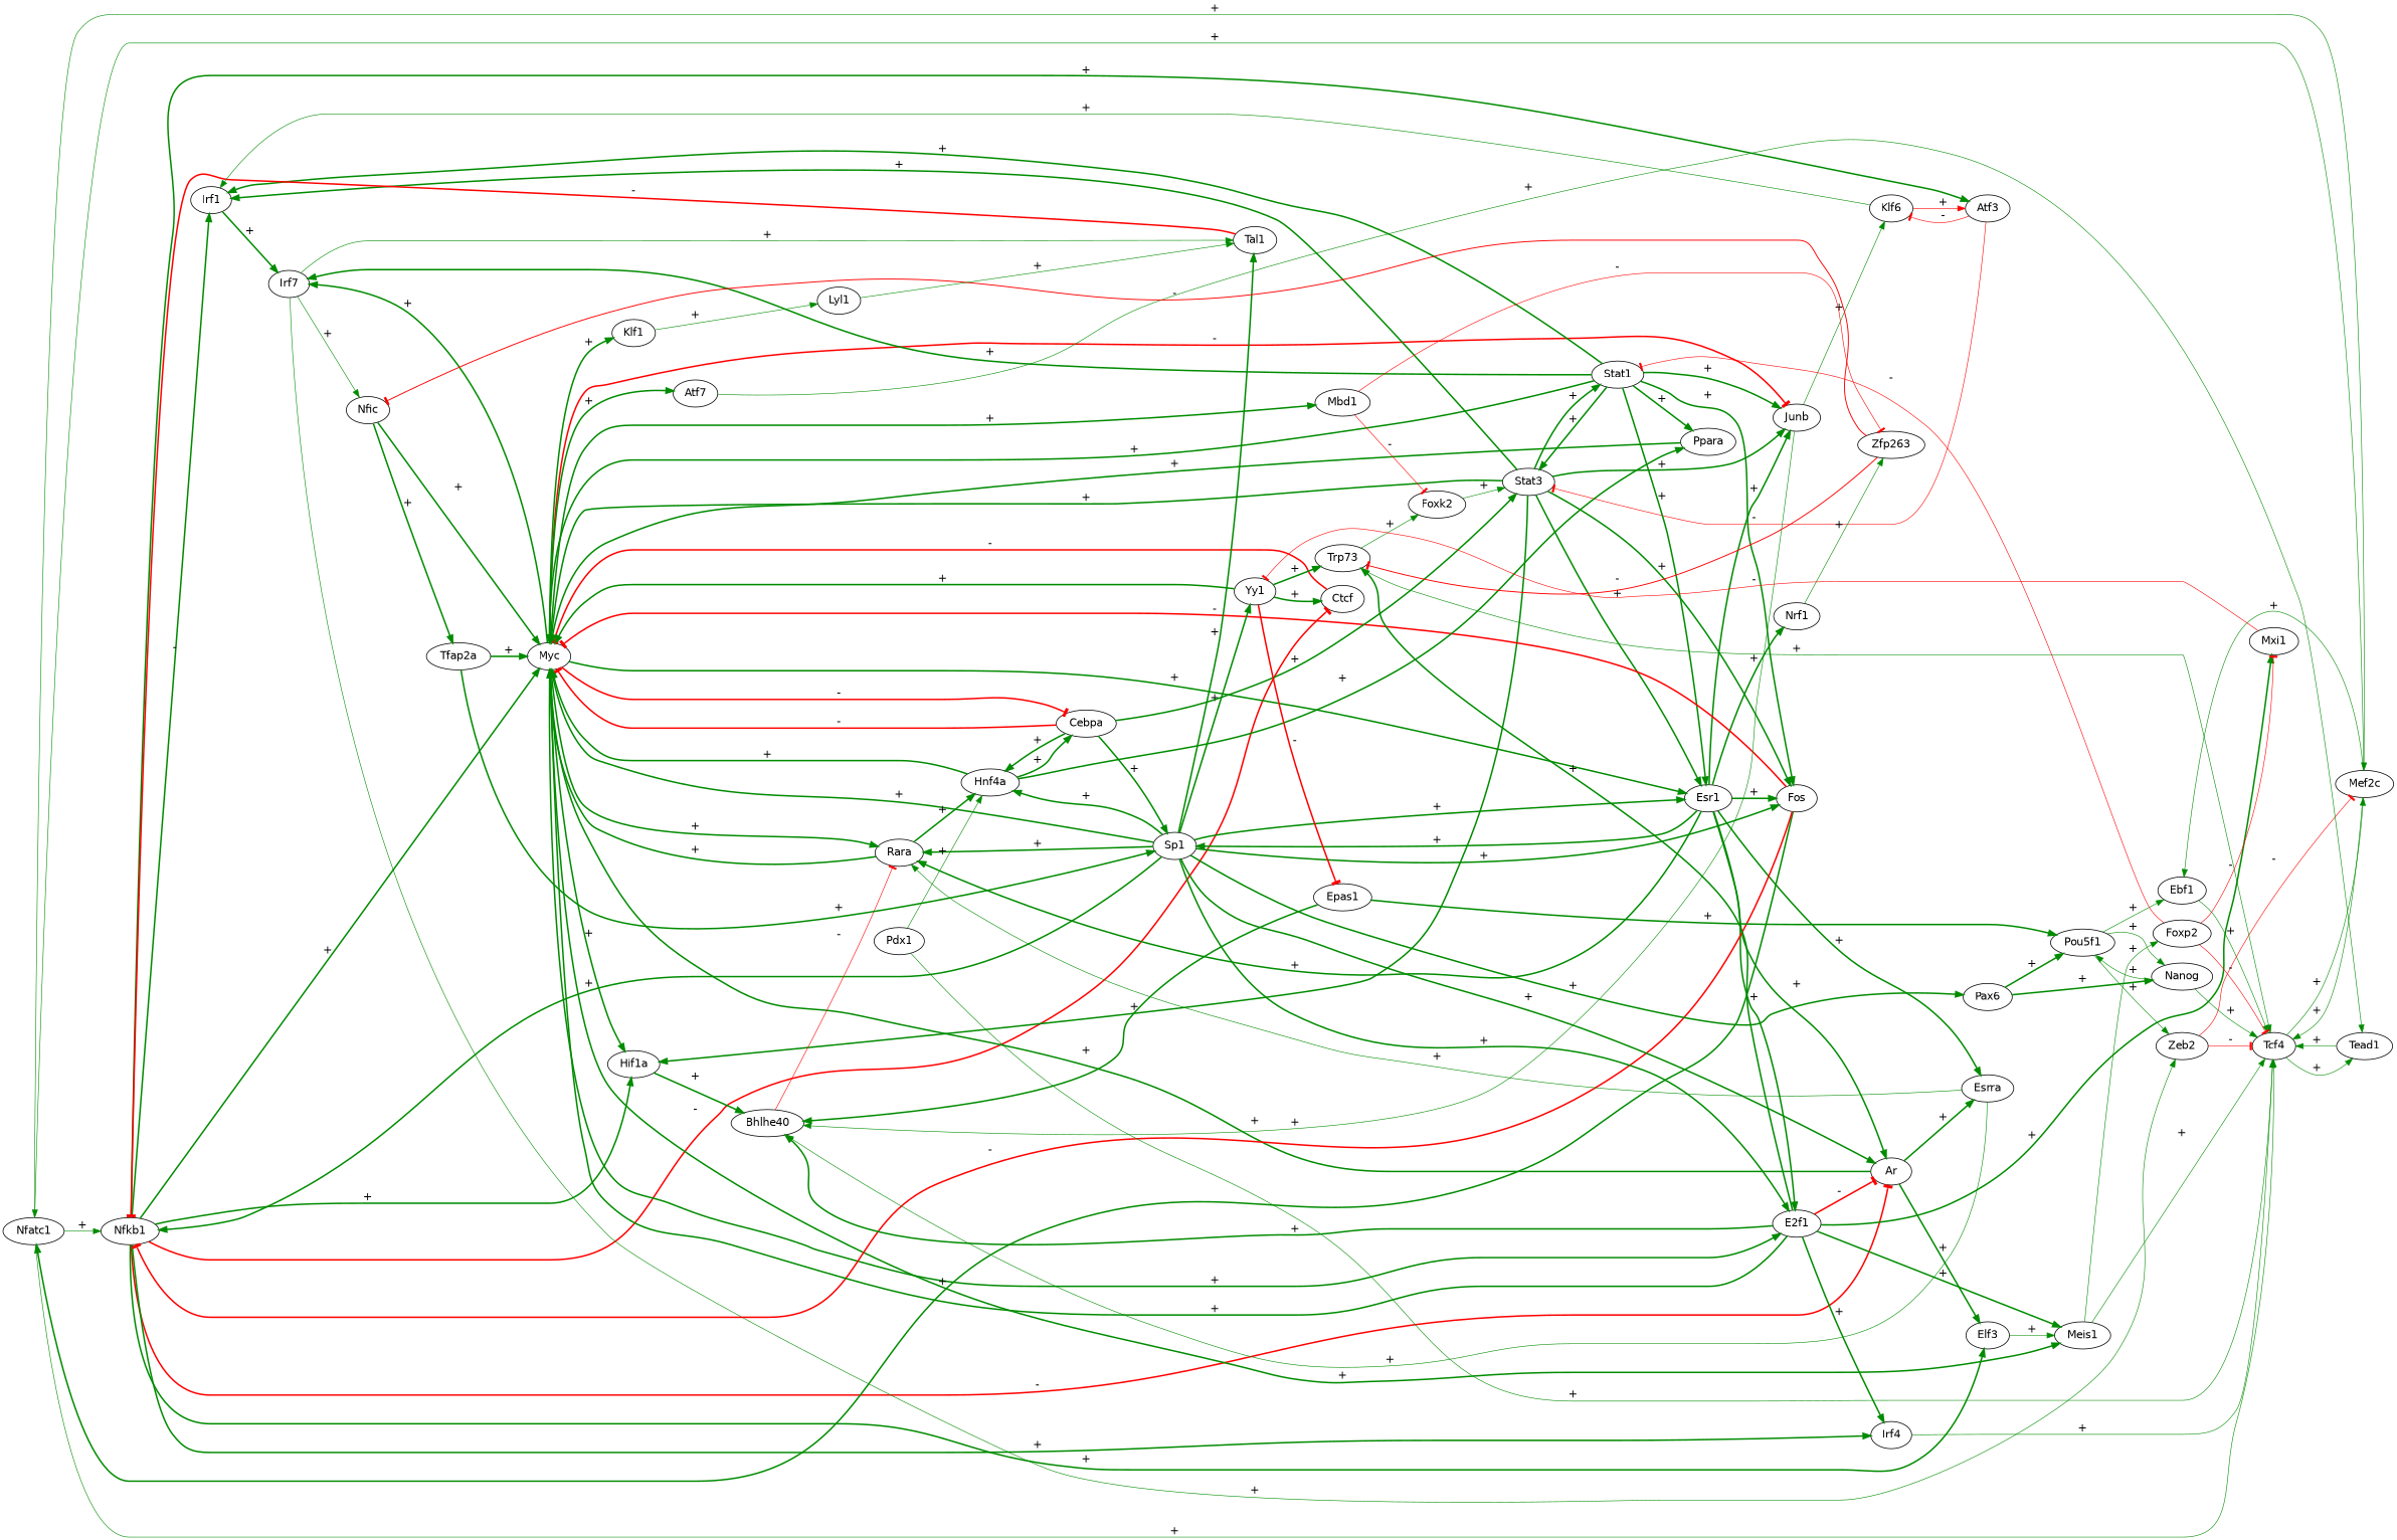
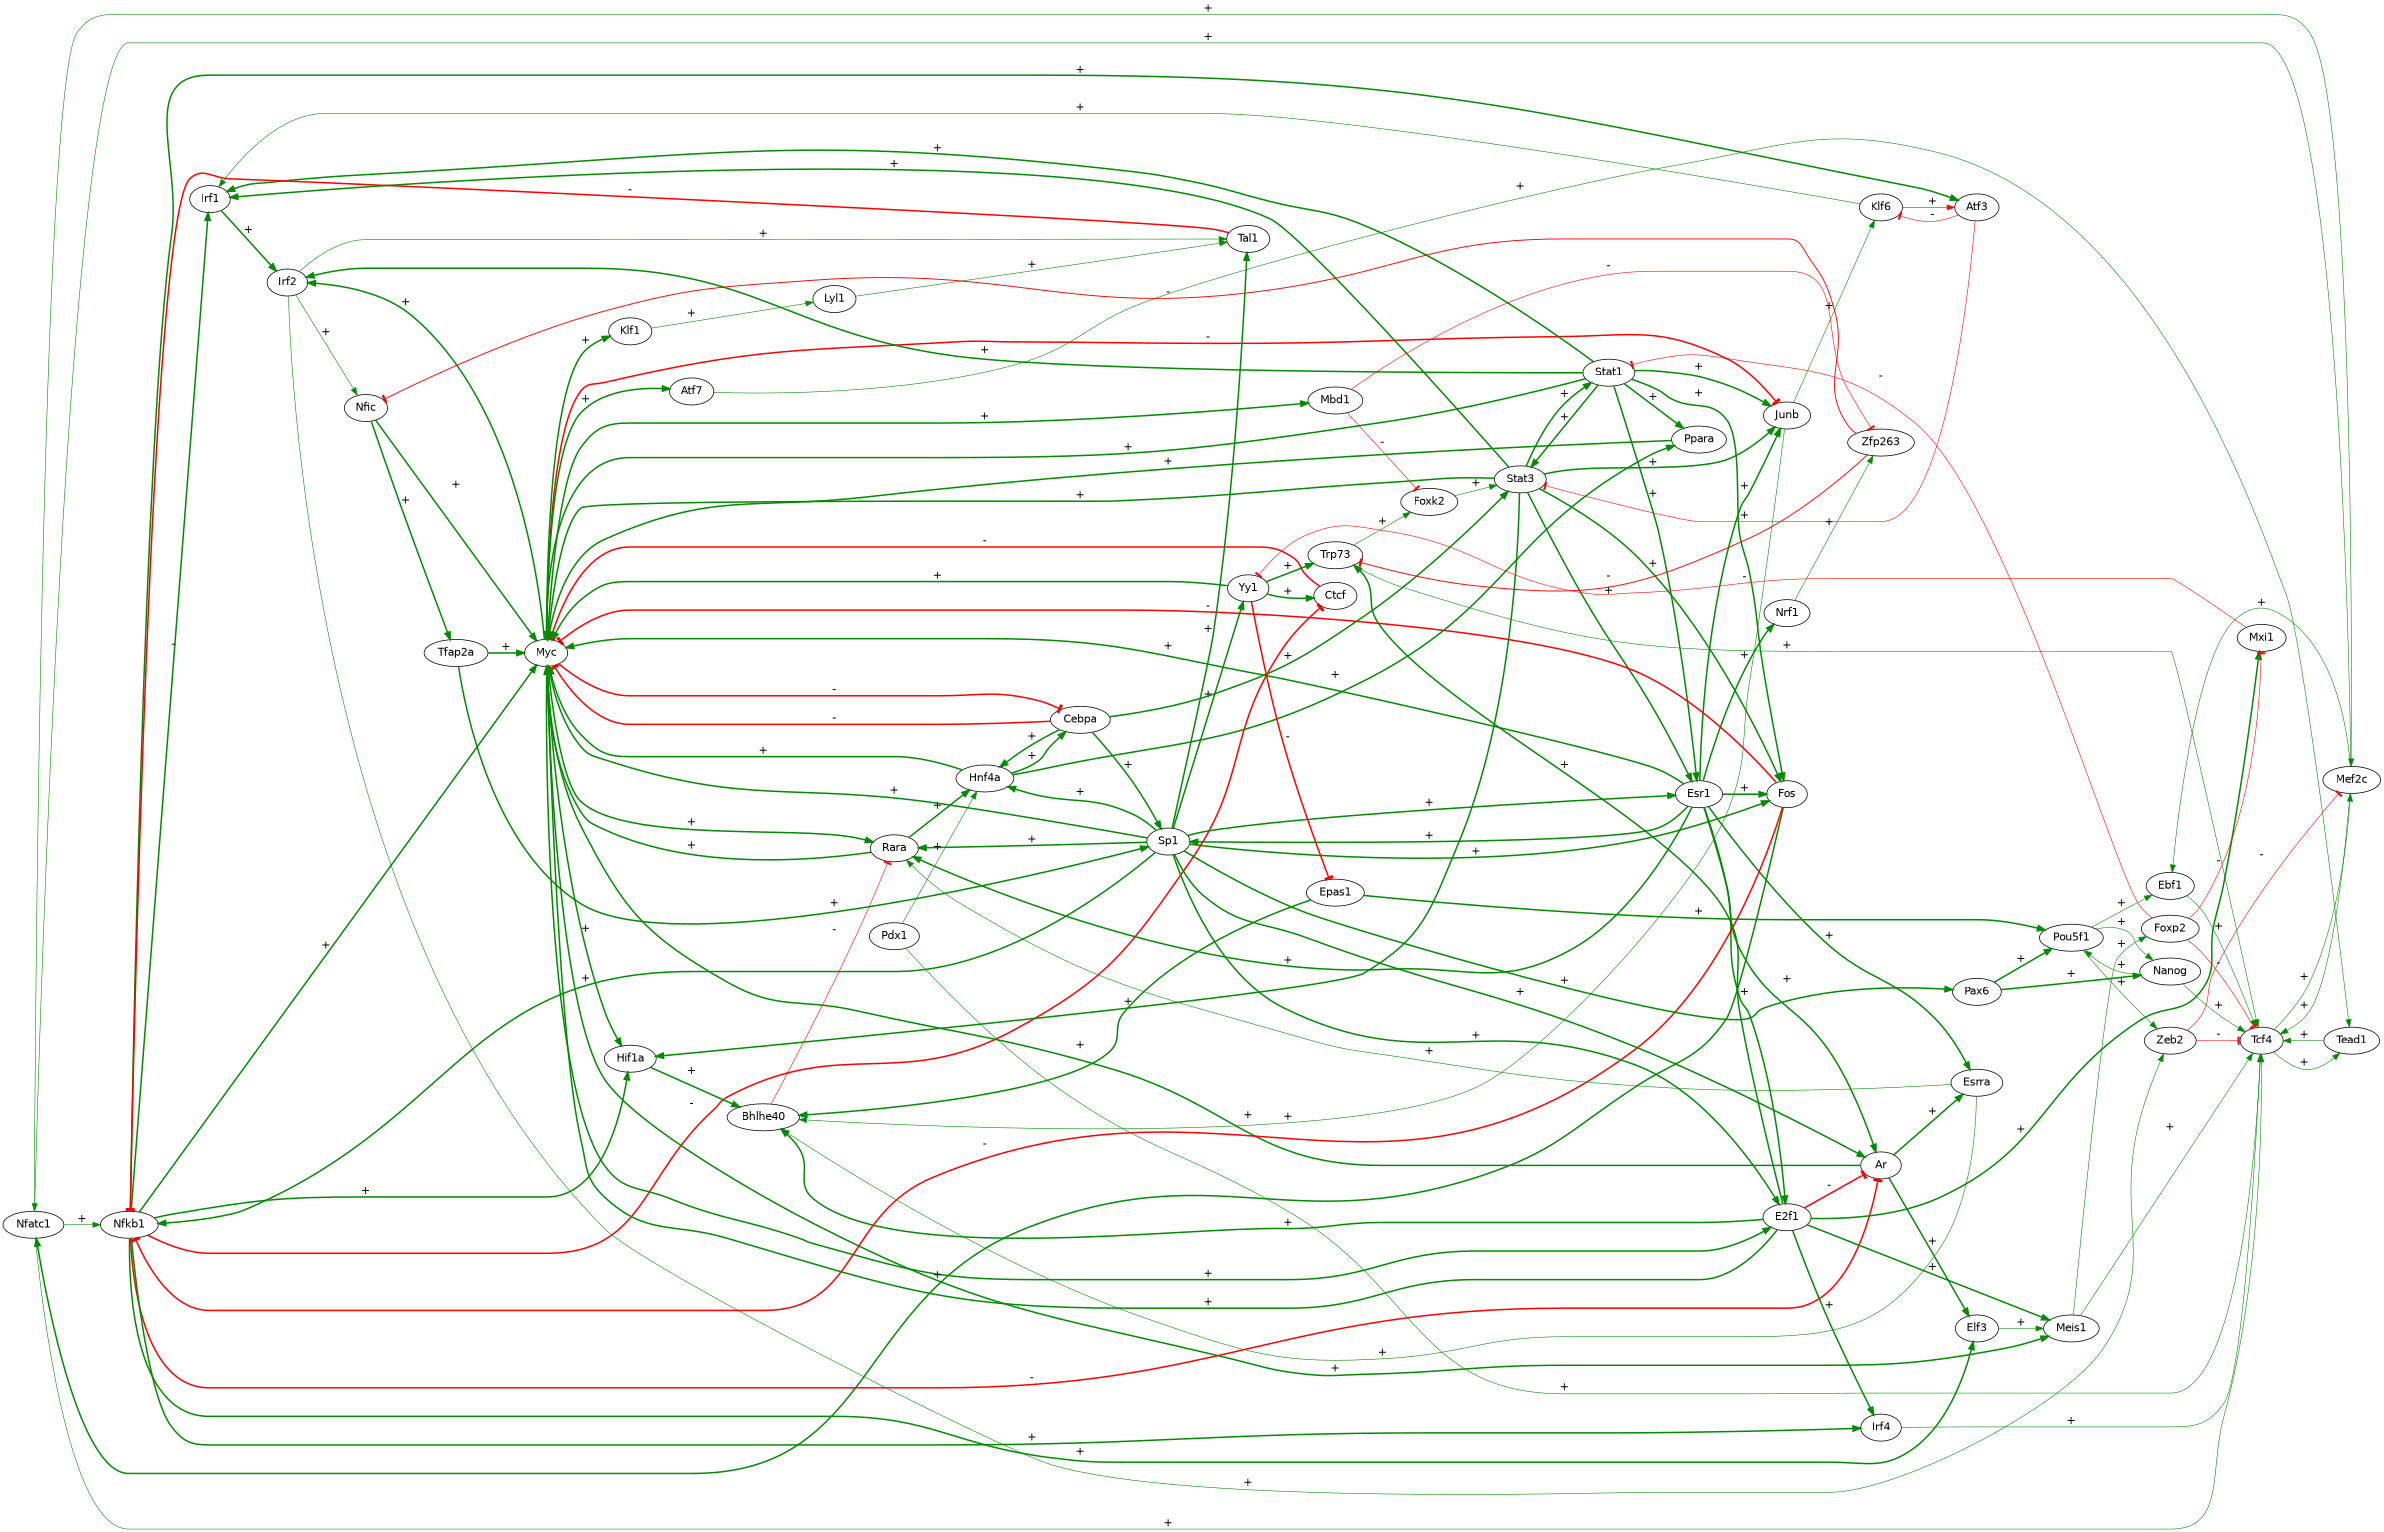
  digraph {
    fontname="DejaVu Sans"
    rankdir=LR
    node [fontname="DejaVu Sans"]
    edge [color=green4 confidence=A fontname="DejaVu Sans" penwidth=2.0 sign=1]
    Nfatc1
    Nfkb1
    Mef2c
    Tcf4
    Irf1
    Myc
    Ar
    Hif1a
    Ctcf
    Irf4
    Atf3
    Elf3
    Ebf1
    Tead1
    Stat1
    Esr1
    Stat3
-   Irf2 [label=Irf7]
+   Irf2
    Fos
    Junb
    Ppara
    Sp1
    Nrf1
    E2f1
    Esrra
    Rara
    Nfic
    Tal1
    Zeb2
    Bhlhe40
    Klf6
    Cebpa
    Atf7
    Meis1
    Mbd1
    Klf1
    Hnf4a
    Pax6
    Yy1
    Zfp263
    Trp73
    Mxi1
    Tfap2a
    Foxk2
    Pou5f1
    Nanog
    Epas1
    Foxp2
    Lyl1
    Pdx1
    Nfatc1 -> Nfkb1 [confidence=C label="+" penwidth=0.7639320225002103]
    Nfatc1 -> Mef2c [confidence=C label="+" penwidth=0.7639320225002103]
    Nfatc1 -> Tcf4 [confidence=C label="+" penwidth=0.7639320225002103]
    Nfkb1 -> Irf1 [label="-"]
    Nfkb1 -> Myc [label="+"]
    Nfkb1 -> Ar [arrowhead=tee color=red label="-" sign=-1]
    Nfkb1 -> Hif1a [label="+"]
    Nfkb1 -> Ctcf [arrowhead=tee color=red label="-" sign=-1]
    Nfkb1 -> Irf4 [label="+"]
    Nfkb1 -> Atf3 [label="+"]
    Nfkb1 -> Elf3 [label="+"]
    Mef2c -> Nfatc1 [confidence=C label="+" penwidth=0.7639320225002103]
    Mef2c -> Tcf4 [confidence=C label="+" penwidth=0.7639320225002103]
    Mef2c -> Ebf1 [confidence=C label="+" penwidth=0.7639320225002103]
    Tcf4 -> Mef2c [confidence=C label="+" penwidth=0.7639320225002103]
    Tcf4 -> Tead1 [confidence=C label="+" penwidth=0.7639320225002103]
    Irf1 -> Irf2 [label="+"]
    Myc -> Hif1a [label="+"]
    Myc -> Irf2 [label="+"]
    Myc -> Junb [arrowhead=tee color=red label="-" sign=-1]
    Myc -> E2f1 [label="+"]
    Myc -> Rara [label="+"]
    Myc -> Cebpa [arrowhead=tee color=red label="-" sign=-1]
    Myc -> Atf7 [label="+"]
    Myc -> Meis1 [label="+"]
    Myc -> Mbd1 [label="+"]
    Myc -> Klf1 [label="+"]
    Ar -> Myc [label="+"]
    Ar -> Elf3 [label="+"]
    Ar -> Esrra [label="+"]
    Hif1a -> Bhlhe40 [label="+"]
    Ctcf -> Myc [arrowhead=tee color=red label="-" sign=-1]
    Irf4 -> Tcf4 [confidence=C label="+" penwidth=0.7639320225002103]
-   Atf3 -> Stat3 [arrowhead=tee color=red confidence=C label="-" penwidth=0.7639320225002103 sign=-1]
+   Atf3 -> Stat3 [arrowhead=tee color=red confidence=C label="+" penwidth=0.7639320225002103 sign=-1]
    Atf3 -> Klf6 [arrowhead=tee color=red confidence=C label="-" penwidth=0.7639320225002103 sign=-1]
    Elf3 -> Meis1 [confidence=C label="+" penwidth=0.7639320225002103]
    Ebf1 -> Tcf4 [confidence=C label="+" penwidth=0.7639320225002103]
    Tead1 -> Tcf4 [confidence=C label="+" penwidth=0.7639320225002103]
    Stat1 -> Irf1 [label="+"]
    Stat1 -> Myc [label="+"]
    Stat1 -> Esr1 [label="+"]
    Stat1 -> Stat3 [label="+"]
    Stat1 -> Irf2 [label="+"]
    Stat1 -> Fos [label="+"]
    Stat1 -> Junb [label="+"]
    Stat1 -> Ppara [label="+"]
-   Myc -> Esr1 [label="+"]
+   Esr1 -> Myc [label="+"]
    Esr1 -> Ar [label="+"]
    Esr1 -> Fos [label="+"]
    Esr1 -> Junb [label="+"]
    Esr1 -> Sp1 [label="+"]
    Esr1 -> Nrf1 [label="+"]
    Esr1 -> E2f1 [label="+"]
    Esr1 -> Esrra [label="+"]
    Esr1 -> Rara [label="+"]
    Stat3 -> Irf1 [label="+"]
    Stat3 -> Myc [label="+"]
    Stat3 -> Hif1a [label="+"]
    Stat3 -> Stat1 [label="+"]
    Stat3 -> Esr1 [label="+"]
    Stat3 -> Fos [label="+"]
    Stat3 -> Junb [label="+"]
    Irf2 -> Nfic [confidence=C label="+" penwidth=0.7639320225002103]
    Irf2 -> Tal1 [confidence=C label="+" penwidth=0.7639320225002103]
    Irf2 -> Zeb2 [confidence=C label="+" penwidth=0.7639320225002103]
    Fos -> Nfatc1 [label="+"]
    Fos -> Nfkb1 [arrowhead=tee color=red label="-" sign=-1]
    Fos -> Myc [arrowhead=tee color=red label="-" sign=-1]
    Junb -> Bhlhe40 [confidence=C label="+" penwidth=0.7639320225002103]
    Junb -> Klf6 [confidence=C label="+" penwidth=0.7639320225002103]
    Ppara -> Myc [label="+"]
    Sp1 -> Nfkb1 [label="+"]
    Sp1 -> Myc [label="+"]
    Sp1 -> Ar [label="+"]
    Sp1 -> Esr1 [label="+"]
    Sp1 -> Fos [label="+"]
    Sp1 -> E2f1 [label="+"]
    Sp1 -> Rara [label="+"]
    Sp1 -> Tal1 [label="+"]
    Sp1 -> Hnf4a [label="+"]
    Sp1 -> Pax6 [label="+"]
    Sp1 -> Yy1 [label="+"]
    Nrf1 -> Zfp263 [confidence=C label="+" penwidth=0.7639320225002103]
    E2f1 -> Myc [label="+"]
    E2f1 -> Ar [arrowhead=tee color=red label="-" sign=-1]
    E2f1 -> Irf4 [label="+"]
    E2f1 -> Bhlhe40 [label="+"]
    E2f1 -> Meis1 [label="+"]
    E2f1 -> Trp73 [label="+"]
    E2f1 -> Mxi1 [label="+"]
    Esrra -> Rara [confidence=C label="+" penwidth=0.7639320225002103]
    Esrra -> Bhlhe40 [confidence=C label="+" penwidth=0.7639320225002103]
    Rara -> Myc [label="+"]
    Rara -> Hnf4a [label="+"]
    Nfic -> Myc [label="+"]
    Nfic -> Tfap2a [label="+"]
    Tal1 -> Nfkb1 [arrowhead=tee color=red label="-" sign=-1]
    Zeb2 -> Mef2c [arrowhead=tee color=red confidence=C label="-" penwidth=0.7639320225002103 sign=-1]
    Zeb2 -> Tcf4 [arrowhead=tee color=red confidence=C label="-" penwidth=0.7639320225002103 sign=-1]
    Bhlhe40 -> Rara [arrowhead=tee color=red confidence=C label="-" penwidth=0.7639320225002103 sign=-1]
    Klf6 -> Irf1 [confidence=C label="+" penwidth=0.7639320225002103]
    Klf6 -> Atf3 [color=red confidence=C label="+" penwidth=0.7639320225002103]
    Cebpa -> Myc [arrowhead=tee color=red label="-" sign=-1]
    Cebpa -> Stat3 [label="+"]
    Cebpa -> Sp1 [label="+"]
    Cebpa -> Hnf4a [label="+"]
    Atf7 -> Tead1 [confidence=C label="+" penwidth=0.7639320225002103]
    Meis1 -> Tcf4 [confidence=C label="+" penwidth=0.7639320225002103]
    Meis1 -> Foxp2 [confidence=C label="+" penwidth=0.7639320225002103]
    Mbd1 -> Zfp263 [arrowhead=tee color=red confidence=C label="-" penwidth=0.7639320225002103 sign=-1]
    Mbd1 -> Foxk2 [arrowhead=tee color=red confidence=C label="-" penwidth=0.7639320225002103 sign=-1]
    Klf1 -> Lyl1 [confidence=C label="+" penwidth=0.7639320225002103]
    Hnf4a -> Myc [label="+"]
    Hnf4a -> Ppara [label="+"]
    Hnf4a -> Cebpa [label="+"]
    Pax6 -> Pou5f1 [label="+"]
    Pax6 -> Nanog [label="+"]
    Yy1 -> Myc [label="+"]
    Yy1 -> Ctcf [label="+"]
    Yy1 -> Trp73 [label="+"]
    Yy1 -> Epas1 [arrowhead=tee color=red label="-" sign=-1]
    Zfp263 -> Nfic [arrowhead=tee color=red confidence=B label="-" penwidth=1.2360679774997896 sign=-1]
    Zfp263 -> Trp73 [arrowhead=tee color=red confidence=B label="-" penwidth=1.2360679774997896 sign=-1]
    Trp73 -> Tcf4 [confidence=C label="+" penwidth=0.7639320225002103]
    Trp73 -> Foxk2 [confidence=C label="+" penwidth=0.7639320225002103]
    Mxi1 -> Yy1 [arrowhead=tee color=red confidence=C label="-" penwidth=0.7639320225002103 sign=-1]
    Tfap2a -> Myc [label="+"]
    Tfap2a -> Sp1 [label="+"]
    Foxk2 -> Stat3 [confidence=C label="+" penwidth=0.7639320225002103]
    Pou5f1 -> Ebf1 [confidence=C label="+" penwidth=0.7639320225002103]
    Pou5f1 -> Zeb2 [confidence=C label="+" penwidth=0.7639320225002103]
    Pou5f1 -> Nanog [confidence=C label="+" penwidth=0.7639320225002103]
    Nanog -> Tcf4 [confidence=C label="+" penwidth=0.7639320225002103]
    Nanog -> Pou5f1 [confidence=C label="+" penwidth=0.7639320225002103]
    Epas1 -> Bhlhe40 [label="+"]
    Epas1 -> Pou5f1 [label="+"]
    Foxp2 -> Tcf4 [arrowhead=tee color=red confidence=C label="-" penwidth=0.7639320225002103 sign=-1]
    Foxp2 -> Stat1 [arrowhead=tee color=red confidence=C label="-" penwidth=0.7639320225002103 sign=-1]
    Foxp2 -> Mxi1 [arrowhead=tee color=red confidence=C label="-" penwidth=0.7639320225002103 sign=-1]
    Lyl1 -> Tal1 [confidence=C label="+" penwidth=0.7639320225002103]
    Pdx1 -> Tcf4 [confidence=C label="+" penwidth=0.7639320225002103]
    Pdx1 -> Hnf4a [confidence=C label="+" penwidth=0.7639320225002103]
  }
